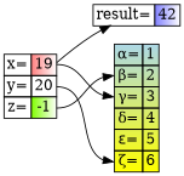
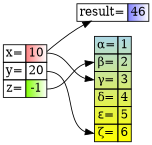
  digraph {
    rankdir=LR
    node [shape=plain]
-   n1 [label=< <table border="0" cellborder="1" cellspacing="0">   <tr><td>x=</td><td port="1" bgcolor="#ff8080:#ffffff">19</td></tr>   <tr><td>y=</td><td port="2">20</td></tr>   <tr><td>z=</td><td port="3" bgcolor="#80ff00:#ffffff">-1</td></tr> </table>>]
+   n1 [label=< <table border="0" cellborder="1" cellspacing="0">   <tr><td>x=</td><td port="1" bgcolor="#ff8080:#ffffff">10</td></tr>   <tr><td>y=</td><td port="2">20</td></tr>   <tr><td>z=</td><td port="3" bgcolor="#80ff00:#ffffff">-1</td></tr> </table>>]
    n2 [label=< <table border="0" cellborder="1" cellspacing="0" bgcolor="yellow:lightblue" gradientangle="90">   <tr><td port="1">&alpha;=</td><td>1</td></tr>   <tr><td port="2">&beta;=</td><td>2</td></tr>   <tr><td port="3">&gamma;=</td><td>3</td></tr>   <tr><td port="4">&delta;=</td><td>4</td></tr>   <tr><td port="5">&epsilon;=</td><td>5</td></tr>   <tr><td port="6">&zeta;=</td><td>6</td></tr> </table>>]
-   n3 [label=< <table border="0" cellborder="1" cellspacing="0">   <tr><td>result=</td><td bgcolor="#8080ff:#ffffff">42</td></tr> </table>>]
+   n3 [label=< <table border="0" cellborder="1" cellspacing="0">   <tr><td>result=</td><td bgcolor="#8080ff:#ffffff">46</td></tr> </table>>]
    n1 -> n2 [headport=3 tailport=1]
    n1 -> n2 [headport=6 tailport=2]
    n1 -> n2 [headport=2 tailport=3]
    n1 -> n3
  }
